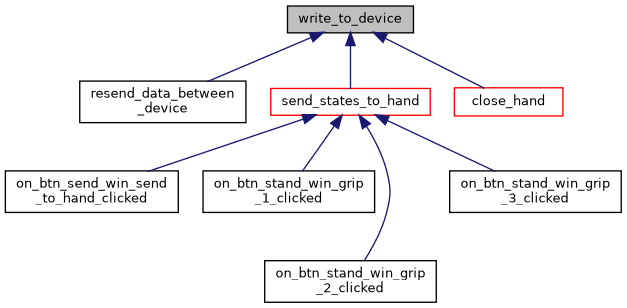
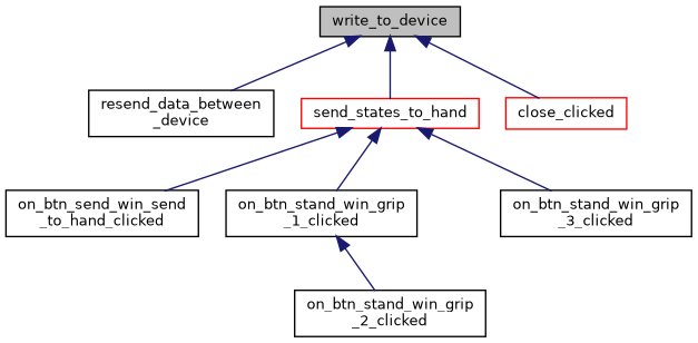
  digraph {
    rankdir=TB
    node [color=black fillcolor=white fontname=Helvetica fontsize=10 shape=record style=filled]
    edge [color=midnightblue dir=back fontname=Helvetica fontsize=10 labelfontname=Helvetica labelfontsize=10 style=solid]
    n1 [fillcolor=grey75 fontcolor=black height=0.2 label=write_to_device width=0.4]
    n2 [height=0.2 label="resend_data_between\l_device" width=0.4]
    n3 [color=red height=0.2 label=send_states_to_hand width=0.4]
-   n4 [color=red height=0.2 label=close_hand width=0.4]
+   n4 [color=red height=0.2 label=close_clicked width=0.4]
    n5 [height=0.2 label="on_btn_send_win_send\l_to_hand_clicked" width=0.4]
    n6 [height=0.2 label="on_btn_stand_win_grip\l_1_clicked" width=0.4]
    n7 [height=0.2 label="on_btn_stand_win_grip\l_2_clicked" width=0.4]
    n8 [height=0.2 label="on_btn_stand_win_grip\l_3_clicked" width=0.4]
    n1 -> n2
    n1 -> n3
    n1 -> n4
    n3 -> n5
    n3 -> n6
-   n3 -> n7
+   n6 -> n7
    n3 -> n8
  }
